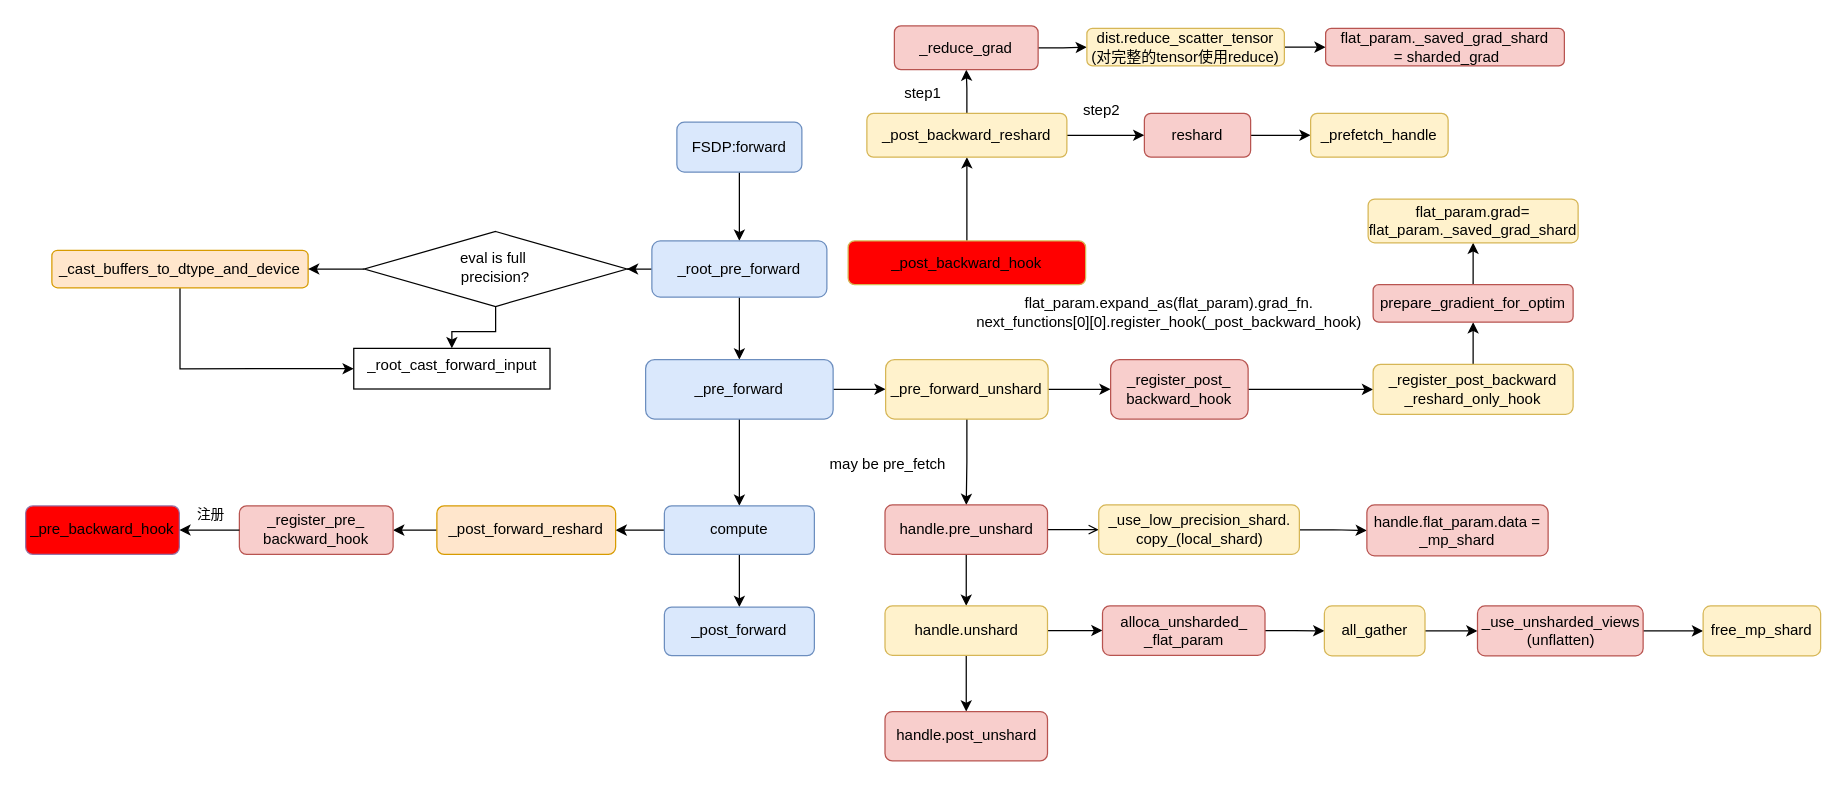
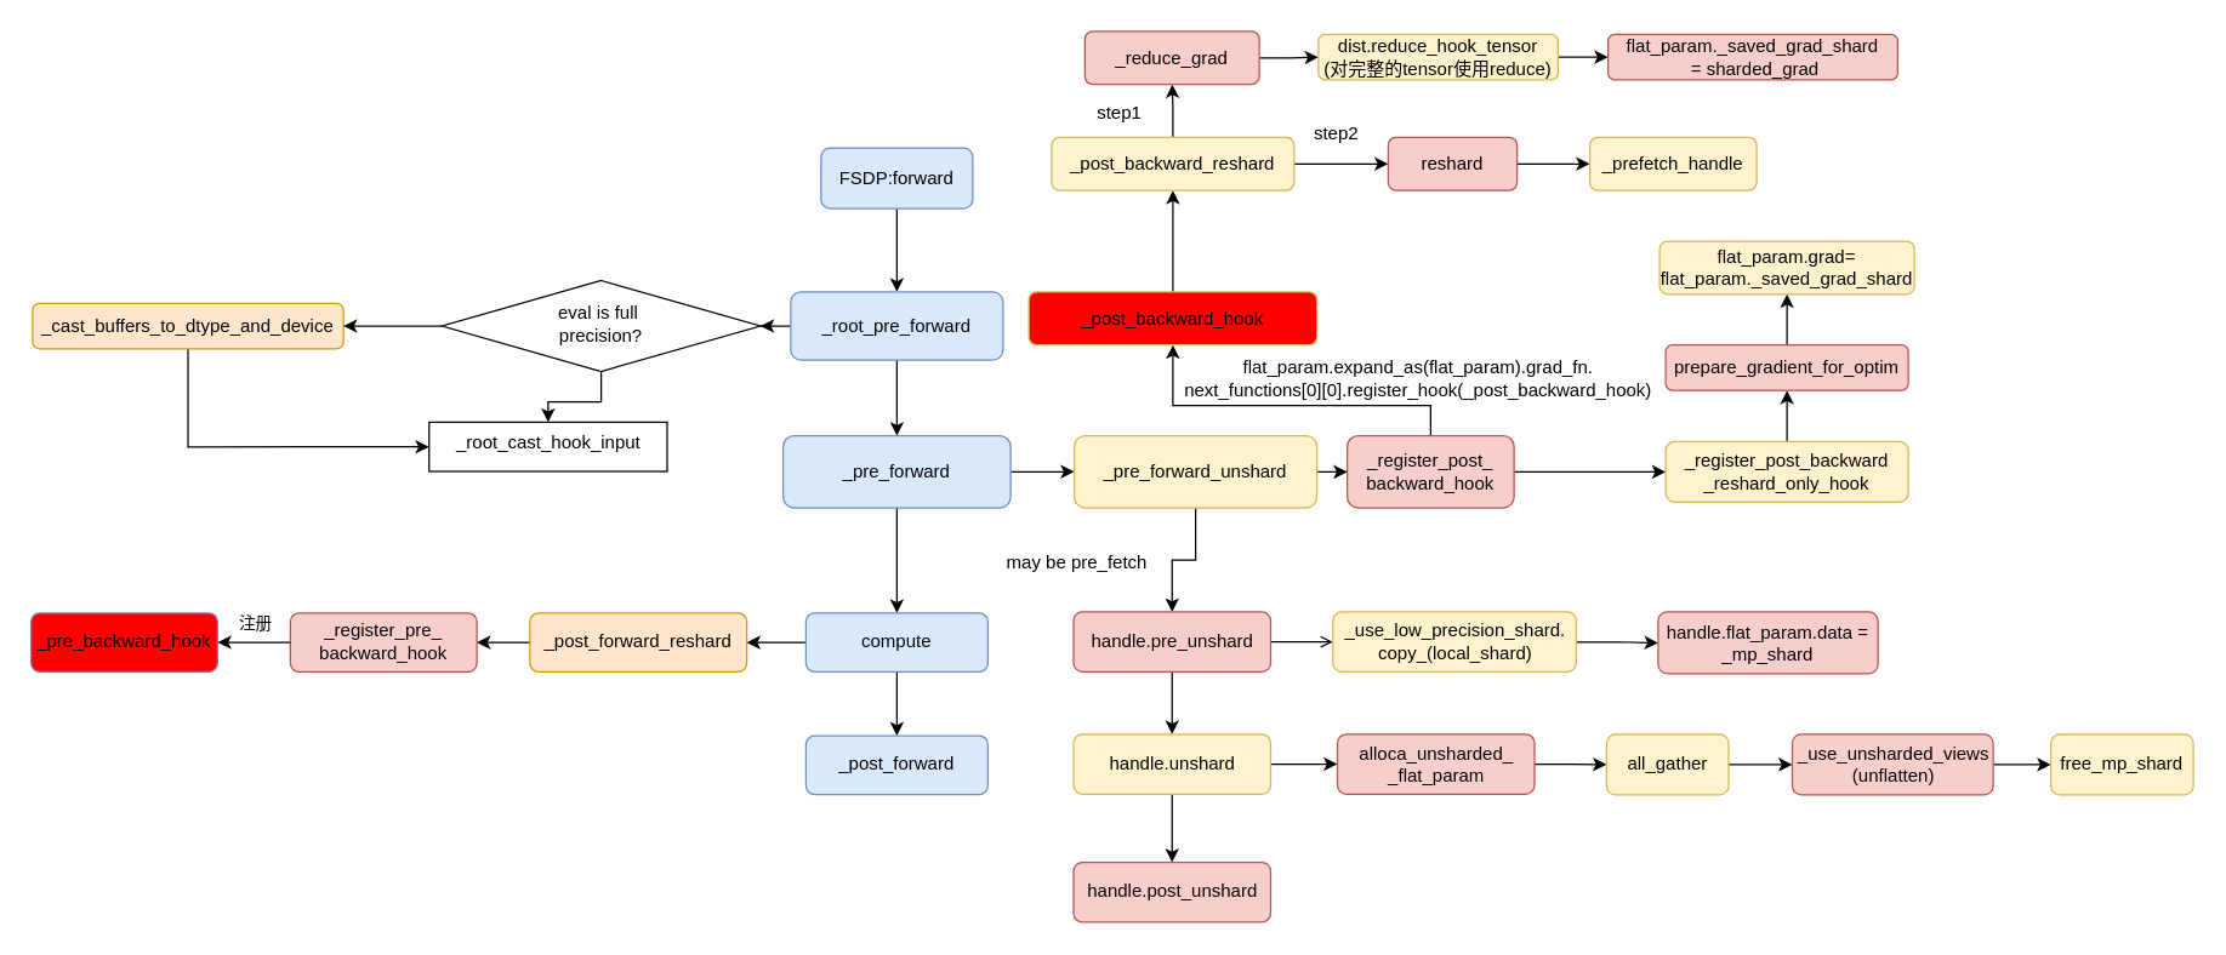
  <mxCell id="0" />
  <mxCell id="1" parent="0" />
  <mxCell id="2" style="edgeStyle=orthogonalEdgeStyle;rounded=0;orthogonalLoop=1;jettySize=auto;html=1;entryX=0;entryY=0.5;entryDx=0;entryDy=0;exitX=0.5;exitY=1;exitDx=0;exitDy=0;" edge="1" parent="1" source="3" target="19"><mxGeometry relative="1" as="geometry" /></mxCell>
- <mxCell id="3" value="_cast_buffers_to_dtype_and_device" style="rounded=1;whiteSpace=wrap;html=1;fontSize=12;glass=0;strokeWidth=1;shadow=0;fillColor=#ffe6cc;strokeColor=#d79b00;" parent="1" vertex="1"><mxGeometry x="41" y="199.5" width="205" height="30" as="geometry" /></mxCell>
+ <mxCell id="3" value="_cast_buffers_to_dtype_and_device" style="rounded=1;whiteSpace=wrap;html=1;fontSize=12;glass=0;strokeWidth=1;shadow=0;fillColor=#ffe6cc;strokeColor=#d79b00;" parent="1" vertex="1"><mxGeometry x="21" y="199.5" width="205" height="30" as="geometry" /></mxCell>
  <mxCell id="4" style="edgeStyle=orthogonalEdgeStyle;rounded=0;orthogonalLoop=1;jettySize=auto;html=1;entryX=1;entryY=0.5;entryDx=0;entryDy=0;" edge="1" parent="1" source="6" target="3"><mxGeometry relative="1" as="geometry" /></mxCell>
  <mxCell id="5" value="" style="edgeStyle=orthogonalEdgeStyle;rounded=0;orthogonalLoop=1;jettySize=auto;html=1;" edge="1" parent="1" source="6" target="19"><mxGeometry relative="1" as="geometry" /></mxCell>
  <mxCell id="6" value="eval is full&amp;nbsp;&lt;div&gt;precision?&lt;/div&gt;" style="rhombus;whiteSpace=wrap;html=1;shadow=0;fontFamily=Helvetica;fontSize=12;align=center;strokeWidth=1;spacing=6;spacingTop=-4;" parent="1" vertex="1"><mxGeometry x="291" y="184.5" width="210" height="60" as="geometry" /></mxCell>
  <mxCell id="7" value="" style="edgeStyle=orthogonalEdgeStyle;rounded=0;orthogonalLoop=1;jettySize=auto;html=1;" edge="1" parent="1" source="8" target="11"><mxGeometry relative="1" as="geometry" /></mxCell>
  <mxCell id="8" value="FSDP:forward" style="rounded=1;whiteSpace=wrap;html=1;fontSize=12;glass=0;strokeWidth=1;shadow=0;fillColor=#dae8fc;strokeColor=#6c8ebf;" parent="1" vertex="1"><mxGeometry x="541" y="97" width="100" height="40" as="geometry" /></mxCell>
  <mxCell id="9" value="" style="edgeStyle=orthogonalEdgeStyle;rounded=0;orthogonalLoop=1;jettySize=auto;html=1;" edge="1" parent="1" source="11" target="14"><mxGeometry relative="1" as="geometry" /></mxCell>
  <mxCell id="10" style="edgeStyle=orthogonalEdgeStyle;rounded=0;orthogonalLoop=1;jettySize=auto;html=1;entryX=1;entryY=0.5;entryDx=0;entryDy=0;" edge="1" parent="1" source="11" target="6"><mxGeometry relative="1" as="geometry" /></mxCell>
  <mxCell id="11" value="_root_pre_forward" style="whiteSpace=wrap;html=1;fillColor=#dae8fc;strokeColor=#6c8ebf;rounded=1;glass=0;strokeWidth=1;shadow=0;" vertex="1" parent="1"><mxGeometry x="521" y="192" width="140" height="45" as="geometry" /></mxCell>
  <mxCell id="12" value="" style="edgeStyle=orthogonalEdgeStyle;rounded=0;orthogonalLoop=1;jettySize=auto;html=1;" edge="1" parent="1" source="14" target="17"><mxGeometry relative="1" as="geometry" /></mxCell>
  <mxCell id="13" value="" style="edgeStyle=orthogonalEdgeStyle;rounded=0;orthogonalLoop=1;jettySize=auto;html=1;" edge="1" parent="1" source="14" target="28"><mxGeometry relative="1" as="geometry" /></mxCell>
  <mxCell id="14" value="_pre_forward" style="whiteSpace=wrap;html=1;fillColor=#dae8fc;strokeColor=#6c8ebf;rounded=1;glass=0;strokeWidth=1;shadow=0;" vertex="1" parent="1"><mxGeometry x="516" y="287" width="150" height="47.5" as="geometry" /></mxCell>
  <mxCell id="15" value="" style="edgeStyle=orthogonalEdgeStyle;rounded=0;orthogonalLoop=1;jettySize=auto;html=1;" edge="1" parent="1" source="17" target="18"><mxGeometry relative="1" as="geometry" /></mxCell>
  <mxCell id="16" value="" style="edgeStyle=orthogonalEdgeStyle;rounded=0;orthogonalLoop=1;jettySize=auto;html=1;" edge="1" parent="1" source="17" target="21"><mxGeometry relative="1" as="geometry" /></mxCell>
  <mxCell id="17" value="compute" style="whiteSpace=wrap;html=1;fillColor=#dae8fc;strokeColor=#6c8ebf;rounded=1;glass=0;strokeWidth=1;shadow=0;" vertex="1" parent="1"><mxGeometry x="531" y="404" width="120" height="38.75" as="geometry" /></mxCell>
  <mxCell id="18" value="_post_forward" style="whiteSpace=wrap;html=1;fillColor=#dae8fc;strokeColor=#6c8ebf;rounded=1;glass=0;strokeWidth=1;shadow=0;" vertex="1" parent="1"><mxGeometry x="531" y="485" width="120" height="38.75" as="geometry" /></mxCell>
- <mxCell id="19" value="_root_cast_forward_input" style="whiteSpace=wrap;html=1;shadow=0;strokeWidth=1;spacing=6;spacingTop=-4;" vertex="1" parent="1"><mxGeometry x="282.5" y="278" width="157" height="32.5" as="geometry" /></mxCell>
+ <mxCell id="19" value="_root_cast_hook_input" style="whiteSpace=wrap;html=1;shadow=0;strokeWidth=1;spacing=6;spacingTop=-4;" vertex="1" parent="1"><mxGeometry x="282.5" y="278" width="157" height="32.5" as="geometry" /></mxCell>
  <mxCell id="20" value="" style="edgeStyle=orthogonalEdgeStyle;rounded=0;orthogonalLoop=1;jettySize=auto;html=1;" edge="1" parent="1" source="21" target="22"><mxGeometry relative="1" as="geometry" /></mxCell>
  <mxCell id="21" value="_post_forward_reshard" style="whiteSpace=wrap;html=1;fillColor=#ffe6cc;strokeColor=#d79b00;rounded=1;glass=0;strokeWidth=1;shadow=0;" vertex="1" parent="1"><mxGeometry x="349" y="404" width="143" height="38.75" as="geometry" /></mxCell>
  <mxCell id="22" value="_register_pre_&lt;div&gt;backward_hook&lt;/div&gt;" style="whiteSpace=wrap;html=1;fillColor=#f8cecc;strokeColor=#b85450;rounded=1;glass=0;strokeWidth=1;shadow=0;" vertex="1" parent="1"><mxGeometry x="191" y="404" width="123" height="38.75" as="geometry" /></mxCell>
  <mxCell id="23" value="_pre_backward_hook" style="whiteSpace=wrap;html=1;fillColor=#FF0000;strokeColor=#9673a6;rounded=1;glass=0;strokeWidth=1;shadow=0;" vertex="1" parent="1"><mxGeometry x="20" y="404" width="123" height="38.75" as="geometry" /></mxCell>
  <mxCell id="24" value="" style="endArrow=classic;html=1;rounded=0;exitX=0;exitY=0.5;exitDx=0;exitDy=0;entryX=1;entryY=0.5;entryDx=0;entryDy=0;" edge="1" parent="1" source="22" target="23"><mxGeometry relative="1" as="geometry"><mxPoint x="98" y="467" as="sourcePoint" /><mxPoint x="198" y="467" as="targetPoint" /></mxGeometry></mxCell>
  <mxCell id="25" value="注册" style="edgeLabel;resizable=0;html=1;;align=center;verticalAlign=middle;" connectable="0" vertex="1" parent="24"><mxGeometry relative="1" as="geometry"><mxPoint y="-13" as="offset" /></mxGeometry></mxCell>
  <mxCell id="26" value="" style="edgeStyle=orthogonalEdgeStyle;rounded=0;orthogonalLoop=1;jettySize=auto;html=1;" edge="1" parent="1" source="28" target="31"><mxGeometry relative="1" as="geometry" /></mxCell>
  <mxCell id="27" value="" style="edgeStyle=orthogonalEdgeStyle;rounded=0;orthogonalLoop=1;jettySize=auto;html=1;" edge="1" parent="1" source="28" target="55"><mxGeometry relative="1" as="geometry" /></mxCell>
- <mxCell id="28" value="_pre_forward_unshard" style="whiteSpace=wrap;html=1;fillColor=#fff2cc;strokeColor=#d6b656;rounded=1;glass=0;strokeWidth=1;shadow=0;" vertex="1" parent="1"><mxGeometry x="708" y="287" width="130" height="47.5" as="geometry" /></mxCell>
+ <mxCell id="28" value="_pre_forward_unshard" style="whiteSpace=wrap;html=1;fillColor=#fff2cc;strokeColor=#d6b656;rounded=1;glass=0;strokeWidth=1;shadow=0;" vertex="1" parent="1"><mxGeometry x="708" y="287" width="160" height="47.5" as="geometry" /></mxCell>
  <mxCell id="29" value="" style="edgeStyle=orthogonalEdgeStyle;rounded=0;orthogonalLoop=1;jettySize=auto;html=1;" edge="1" parent="1" source="31" target="33"><mxGeometry relative="1" as="geometry" /></mxCell>
+ <mxCell id="30" style="edgeStyle=orthogonalEdgeStyle;rounded=0;orthogonalLoop=1;jettySize=auto;html=1;entryX=0.5;entryY=1;entryDx=0;entryDy=0;" edge="1" parent="1" source="31" target="35"><mxGeometry relative="1" as="geometry"><Array as="points"><mxPoint x="943" y="267" /><mxPoint x="773" y="267" /></Array></mxGeometry></mxCell>
  <mxCell id="31" value="_register_post_&lt;div&gt;backward_hook&lt;/div&gt;" style="whiteSpace=wrap;html=1;fillColor=#f8cecc;strokeColor=#b85450;rounded=1;glass=0;strokeWidth=1;shadow=0;" vertex="1" parent="1"><mxGeometry x="888" y="287" width="110" height="47.5" as="geometry" /></mxCell>
  <mxCell id="32" value="" style="edgeStyle=orthogonalEdgeStyle;rounded=0;orthogonalLoop=1;jettySize=auto;html=1;" edge="1" parent="1" source="33" target="51"><mxGeometry relative="1" as="geometry" /></mxCell>
  <mxCell id="33" value="_register_post_backward&lt;div&gt;_reshard_only_hook&lt;/div&gt;" style="whiteSpace=wrap;html=1;fillColor=#fff2cc;strokeColor=#d6b656;rounded=1;glass=0;strokeWidth=1;shadow=0;" vertex="1" parent="1"><mxGeometry x="1098" y="290.75" width="160" height="40" as="geometry" /></mxCell>
  <mxCell id="34" value="" style="edgeStyle=orthogonalEdgeStyle;rounded=0;orthogonalLoop=1;jettySize=auto;html=1;" edge="1" parent="1" source="35" target="39"><mxGeometry relative="1" as="geometry" /></mxCell>
  <mxCell id="35" value="_post_backward_hook" style="whiteSpace=wrap;html=1;fillColor=#FF0000;strokeColor=#d6b656;rounded=1;glass=0;strokeWidth=1;shadow=0;" vertex="1" parent="1"><mxGeometry x="678" y="192" width="190" height="35" as="geometry" /></mxCell>
  <mxCell id="36" value="flat_param.expand_as(flat_param).grad_fn.&lt;div&gt;next_functions[0][0].register_hook(_post_backward_hook)&lt;/div&gt;" style="text;html=1;align=center;verticalAlign=middle;whiteSpace=wrap;rounded=0;" vertex="1" parent="1"><mxGeometry x="775" y="233" width="320" height="32" as="geometry" /></mxCell>
  <mxCell id="37" value="" style="edgeStyle=orthogonalEdgeStyle;rounded=0;orthogonalLoop=1;jettySize=auto;html=1;" edge="1" parent="1" source="39" target="41"><mxGeometry relative="1" as="geometry" /></mxCell>
  <mxCell id="38" value="" style="edgeStyle=orthogonalEdgeStyle;rounded=0;orthogonalLoop=1;jettySize=auto;html=1;" edge="1" parent="1" source="39" target="46"><mxGeometry relative="1" as="geometry" /></mxCell>
  <mxCell id="39" value="_post_backward_reshard" style="whiteSpace=wrap;html=1;fillColor=#fff2cc;strokeColor=#d6b656;rounded=1;glass=0;strokeWidth=1;shadow=0;" vertex="1" parent="1"><mxGeometry x="693" y="90" width="160" height="35" as="geometry" /></mxCell>
  <mxCell id="40" value="" style="edgeStyle=orthogonalEdgeStyle;rounded=0;orthogonalLoop=1;jettySize=auto;html=1;" edge="1" parent="1" source="41" target="43"><mxGeometry relative="1" as="geometry" /></mxCell>
  <mxCell id="41" value="_reduce_grad" style="whiteSpace=wrap;html=1;fillColor=#f8cecc;strokeColor=#b85450;rounded=1;glass=0;strokeWidth=1;shadow=0;" vertex="1" parent="1"><mxGeometry x="715" y="20" width="115" height="35" as="geometry" /></mxCell>
  <mxCell id="42" value="" style="edgeStyle=orthogonalEdgeStyle;rounded=0;orthogonalLoop=1;jettySize=auto;html=1;" edge="1" parent="1" source="43" target="44"><mxGeometry relative="1" as="geometry" /></mxCell>
- <mxCell id="43" value="dist.reduce_scatter_tensor&lt;div&gt;(对完整的tensor使用reduce)&lt;/div&gt;" style="whiteSpace=wrap;html=1;fillColor=#fff2cc;strokeColor=#d6b656;rounded=1;glass=0;strokeWidth=1;shadow=0;" vertex="1" parent="1"><mxGeometry x="869" y="22" width="158" height="30" as="geometry" /></mxCell>
+ <mxCell id="43" value="dist.reduce_hook_tensor&lt;div&gt;(对完整的tensor使用reduce)&lt;/div&gt;" style="whiteSpace=wrap;html=1;fillColor=#fff2cc;strokeColor=#d6b656;rounded=1;glass=0;strokeWidth=1;shadow=0;" vertex="1" parent="1"><mxGeometry x="869" y="22" width="158" height="30" as="geometry" /></mxCell>
  <mxCell id="44" value="flat_param._saved_grad_shard&lt;div&gt;&amp;nbsp;= sharded_grad&lt;/div&gt;" style="whiteSpace=wrap;html=1;fillColor=#f8cecc;strokeColor=#b85450;rounded=1;glass=0;strokeWidth=1;shadow=0;" vertex="1" parent="1"><mxGeometry x="1060" y="22" width="191" height="30" as="geometry" /></mxCell>
  <mxCell id="45" value="" style="edgeStyle=orthogonalEdgeStyle;rounded=0;orthogonalLoop=1;jettySize=auto;html=1;" edge="1" parent="1" source="46" target="49"><mxGeometry relative="1" as="geometry" /></mxCell>
  <mxCell id="46" value="reshard" style="whiteSpace=wrap;html=1;fillColor=#f8cecc;strokeColor=#b85450;rounded=1;glass=0;strokeWidth=1;shadow=0;" vertex="1" parent="1"><mxGeometry x="915" y="90" width="85" height="35" as="geometry" /></mxCell>
  <mxCell id="47" value="step1" style="text;html=1;align=center;verticalAlign=middle;whiteSpace=wrap;rounded=0;" vertex="1" parent="1"><mxGeometry x="713" y="64" width="50" height="20" as="geometry" /></mxCell>
  <mxCell id="48" value="step2" style="text;html=1;align=center;verticalAlign=middle;whiteSpace=wrap;rounded=0;" vertex="1" parent="1"><mxGeometry x="856" y="78" width="50" height="20" as="geometry" /></mxCell>
  <mxCell id="49" value="_prefetch_handle" style="whiteSpace=wrap;html=1;fillColor=#fff2cc;strokeColor=#d6b656;rounded=1;glass=0;strokeWidth=1;shadow=0;" vertex="1" parent="1"><mxGeometry x="1048" y="90" width="110" height="35" as="geometry" /></mxCell>
  <mxCell id="50" style="edgeStyle=orthogonalEdgeStyle;rounded=0;orthogonalLoop=1;jettySize=auto;html=1;entryX=0.5;entryY=1;entryDx=0;entryDy=0;" edge="1" parent="1" source="51" target="52"><mxGeometry relative="1" as="geometry" /></mxCell>
  <mxCell id="51" value="prepare_gradient_for_optim" style="whiteSpace=wrap;html=1;fillColor=#f8cecc;strokeColor=#b85450;rounded=1;glass=0;strokeWidth=1;shadow=0;" vertex="1" parent="1"><mxGeometry x="1098" y="227" width="160" height="30" as="geometry" /></mxCell>
  <mxCell id="52" value="flat_param.grad=&lt;div&gt;flat_param._saved_grad_shard&lt;/div&gt;" style="whiteSpace=wrap;html=1;fillColor=#fff2cc;strokeColor=#d6b656;rounded=1;glass=0;strokeWidth=1;shadow=0;" vertex="1" parent="1"><mxGeometry x="1094" y="158.5" width="168" height="35" as="geometry" /></mxCell>
  <mxCell id="53" value="" style="edgeStyle=orthogonalEdgeStyle;rounded=0;orthogonalLoop=1;jettySize=auto;html=1;endArrow=open;" edge="1" parent="1" source="55" target="58"><mxGeometry relative="1" as="geometry" /></mxCell>
  <mxCell id="54" value="" style="edgeStyle=orthogonalEdgeStyle;rounded=0;orthogonalLoop=1;jettySize=auto;html=1;" edge="1" parent="1" source="55" target="62"><mxGeometry relative="1" as="geometry" /></mxCell>
  <mxCell id="55" value="handle.pre_unshard" style="whiteSpace=wrap;html=1;fillColor=#f8cecc;strokeColor=#b85450;rounded=1;glass=0;strokeWidth=1;shadow=0;" vertex="1" parent="1"><mxGeometry x="707.5" y="403.25" width="130" height="39.5" as="geometry" /></mxCell>
  <mxCell id="56" value="may be pre_fetch" style="text;html=1;align=center;verticalAlign=middle;whiteSpace=wrap;rounded=0;" vertex="1" parent="1"><mxGeometry x="655" y="356" width="110" height="30" as="geometry" /></mxCell>
  <mxCell id="57" value="" style="edgeStyle=orthogonalEdgeStyle;rounded=0;orthogonalLoop=1;jettySize=auto;html=1;" edge="1" parent="1" source="58" target="59"><mxGeometry relative="1" as="geometry" /></mxCell>
  <mxCell id="58" value="_use_low_precision_shard.&lt;div&gt;copy_(local_shard)&lt;/div&gt;" style="whiteSpace=wrap;html=1;fillColor=#fff2cc;strokeColor=#d6b656;rounded=1;glass=0;strokeWidth=1;shadow=0;" vertex="1" parent="1"><mxGeometry x="878.5" y="403.25" width="160.5" height="39.5" as="geometry" /></mxCell>
  <mxCell id="59" value="handle.flat_param.data = _mp_shard" style="whiteSpace=wrap;html=1;fillColor=#f8cecc;strokeColor=#b85450;rounded=1;glass=0;strokeWidth=1;shadow=0;" vertex="1" parent="1"><mxGeometry x="1093" y="403.25" width="145" height="40.75" as="geometry" /></mxCell>
  <mxCell id="60" value="" style="edgeStyle=orthogonalEdgeStyle;rounded=0;orthogonalLoop=1;jettySize=auto;html=1;" edge="1" parent="1" source="62" target="64"><mxGeometry relative="1" as="geometry" /></mxCell>
  <mxCell id="61" value="" style="edgeStyle=orthogonalEdgeStyle;rounded=0;orthogonalLoop=1;jettySize=auto;html=1;" edge="1" parent="1" source="62" target="70"><mxGeometry relative="1" as="geometry" /></mxCell>
  <mxCell id="62" value="handle.unshard" style="whiteSpace=wrap;html=1;fillColor=#fff2cc;strokeColor=#d6b656;rounded=1;glass=0;strokeWidth=1;shadow=0;" vertex="1" parent="1"><mxGeometry x="707.5" y="484" width="130" height="39.5" as="geometry" /></mxCell>
  <mxCell id="63" value="" style="edgeStyle=orthogonalEdgeStyle;rounded=0;orthogonalLoop=1;jettySize=auto;html=1;" edge="1" parent="1" source="64" target="66"><mxGeometry relative="1" as="geometry" /></mxCell>
  <mxCell id="64" value="alloca_unsharded_&lt;div&gt;_flat_param&lt;/div&gt;" style="whiteSpace=wrap;html=1;fillColor=#f8cecc;strokeColor=#b85450;rounded=1;glass=0;strokeWidth=1;shadow=0;" vertex="1" parent="1"><mxGeometry x="881.5" y="484" width="130" height="39.5" as="geometry" /></mxCell>
  <mxCell id="65" value="" style="edgeStyle=orthogonalEdgeStyle;rounded=0;orthogonalLoop=1;jettySize=auto;html=1;" edge="1" parent="1" source="66" target="68"><mxGeometry relative="1" as="geometry" /></mxCell>
  <mxCell id="66" value="all_gather" style="whiteSpace=wrap;html=1;fillColor=#fff2cc;strokeColor=#d6b656;rounded=1;glass=0;strokeWidth=1;shadow=0;" vertex="1" parent="1"><mxGeometry x="1059" y="484" width="80.5" height="40" as="geometry" /></mxCell>
  <mxCell id="67" value="" style="edgeStyle=orthogonalEdgeStyle;rounded=0;orthogonalLoop=1;jettySize=auto;html=1;" edge="1" parent="1" source="68" target="69"><mxGeometry relative="1" as="geometry" /></mxCell>
  <mxCell id="68" value="_use_unsharded_views&lt;div&gt;(unflatten)&lt;/div&gt;" style="whiteSpace=wrap;html=1;fillColor=#f8cecc;strokeColor=#b85450;rounded=1;glass=0;strokeWidth=1;shadow=0;" vertex="1" parent="1"><mxGeometry x="1181.5" y="484" width="132.5" height="40" as="geometry" /></mxCell>
- <mxCell id="69" value="free_mp_shard" style="whiteSpace=wrap;html=1;fillColor=#fff2cc;strokeColor=#d6b656;rounded=1;glass=0;strokeWidth=1;shadow=0;" vertex="1" parent="1"><mxGeometry x="1362" y="484" width="94" height="40" as="geometry" /></mxCell>
+ <mxCell id="69" value="free_mp_shard" style="whiteSpace=wrap;html=1;fillColor=#fff2cc;strokeColor=#d6b656;rounded=1;glass=0;strokeWidth=1;shadow=0;" vertex="1" parent="1"><mxGeometry x="1352" y="484" width="94" height="40" as="geometry" /></mxCell>
  <mxCell id="70" value="handle.post_unshard" style="whiteSpace=wrap;html=1;fillColor=#f8cecc;strokeColor=#b85450;rounded=1;glass=0;strokeWidth=1;shadow=0;" vertex="1" parent="1"><mxGeometry x="707.5" y="568.5" width="130" height="39.5" as="geometry" /></mxCell>
